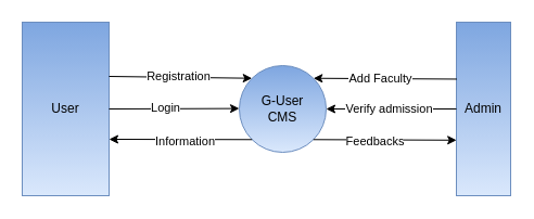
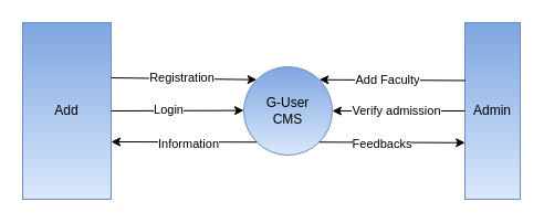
  <mxCell id="0" />
  <mxCell id="1" parent="0" />
- <mxCell id="2" value="User" style="html=1;dashed=0;whiteSpace=wrap;fillColor=#dae8fc;gradientColor=#7ea6e0;strokeColor=#6c8ebf;gradientDirection=north;" vertex="1" parent="1"><mxGeometry x="20" y="20" width="80" height="160" as="geometry" /></mxCell>
+ <mxCell id="2" value="Add" style="html=1;dashed=0;whiteSpace=wrap;fillColor=#dae8fc;gradientColor=#7ea6e0;strokeColor=#6c8ebf;gradientDirection=north;" vertex="1" parent="1"><mxGeometry x="20" y="20" width="80" height="160" as="geometry" /></mxCell>
  <mxCell id="3" value="G-User&lt;div&gt;CMS&lt;/div&gt;" style="shape=ellipse;html=1;dashed=0;whiteSpace=wrap;aspect=fixed;perimeter=ellipsePerimeter;fillColor=#dae8fc;gradientColor=#7ea6e0;strokeColor=#6c8ebf;gradientDirection=north;" vertex="1" parent="1"><mxGeometry x="220" y="60" width="80" height="80" as="geometry" /></mxCell>
  <mxCell id="4" value="" style="endArrow=classic;html=1;rounded=0;entryX=0;entryY=0;entryDx=0;entryDy=0;" edge="1" parent="1" target="3"><mxGeometry width="50" height="50" relative="1" as="geometry"><mxPoint x="100" y="70" as="sourcePoint" /><mxPoint x="290" y="110" as="targetPoint" /></mxGeometry></mxCell>
  <mxCell id="5" value="Registration" style="edgeLabel;html=1;align=center;verticalAlign=middle;resizable=0;points=[];" vertex="1" connectable="0" parent="4"><mxGeometry x="-0.045" y="1" relative="1" as="geometry"><mxPoint as="offset" /></mxGeometry></mxCell>
  <mxCell id="6" value="" style="endArrow=classic;html=1;rounded=0;entryX=0.006;entryY=0.253;entryDx=0;entryDy=0;entryPerimeter=0;exitX=1;exitY=0.5;exitDx=0;exitDy=0;" edge="1" parent="1" source="2"><mxGeometry width="50" height="50" relative="1" as="geometry"><mxPoint x="100" y="99.62" as="sourcePoint" /><mxPoint x="220" y="99.62" as="targetPoint" /></mxGeometry></mxCell>
  <mxCell id="7" value="Login" style="edgeLabel;html=1;align=center;verticalAlign=middle;resizable=0;points=[];" vertex="1" connectable="0" parent="6"><mxGeometry x="-0.131" y="1" relative="1" as="geometry"><mxPoint as="offset" /></mxGeometry></mxCell>
  <mxCell id="8" value="" style="endArrow=classic;html=1;rounded=0;exitX=0;exitY=1;exitDx=0;exitDy=0;" edge="1" parent="1" source="3"><mxGeometry width="50" height="50" relative="1" as="geometry"><mxPoint x="220" y="120" as="sourcePoint" /><mxPoint x="100" y="128" as="targetPoint" /></mxGeometry></mxCell>
  <mxCell id="9" value="Information" style="edgeLabel;html=1;align=center;verticalAlign=middle;resizable=0;points=[];" vertex="1" connectable="0" parent="8"><mxGeometry x="-0.054" y="1" relative="1" as="geometry"><mxPoint as="offset" /></mxGeometry></mxCell>
  <mxCell id="10" value="Admin" style="html=1;dashed=0;whiteSpace=wrap;fillColor=#dae8fc;gradientColor=#7ea6e0;strokeColor=#6c8ebf;gradientDirection=north;" vertex="1" parent="1"><mxGeometry x="420" y="20" width="50" height="160" as="geometry" /></mxCell>
  <mxCell id="11" value="" style="endArrow=classic;html=1;rounded=0;exitX=0.009;exitY=0.328;exitDx=0;exitDy=0;entryX=1;entryY=0;entryDx=0;entryDy=0;exitPerimeter=0;" edge="1" parent="1" source="10" target="3"><mxGeometry width="50" height="50" relative="1" as="geometry"><mxPoint x="300" y="150" as="sourcePoint" /><mxPoint x="300" y="80" as="targetPoint" /></mxGeometry></mxCell>
  <mxCell id="12" value="Add Faculty" style="edgeLabel;html=1;align=center;verticalAlign=middle;resizable=0;points=[];" vertex="1" connectable="0" parent="11"><mxGeometry x="0.08" y="-1" relative="1" as="geometry"><mxPoint as="offset" /></mxGeometry></mxCell>
  <mxCell id="13" value="" style="endArrow=classic;html=1;rounded=0;exitX=0;exitY=0.5;exitDx=0;exitDy=0;entryX=1;entryY=0.5;entryDx=0;entryDy=0;" edge="1" parent="1" source="10" target="3"><mxGeometry width="50" height="50" relative="1" as="geometry"><mxPoint x="300" y="150" as="sourcePoint" /><mxPoint x="310" y="100" as="targetPoint" /></mxGeometry></mxCell>
  <mxCell id="14" value="Verify admission" style="edgeLabel;html=1;align=center;verticalAlign=middle;resizable=0;points=[];" vertex="1" connectable="0" parent="13"><mxGeometry x="0.054" y="-1" relative="1" as="geometry"><mxPoint as="offset" /></mxGeometry></mxCell>
  <mxCell id="15" value="" style="endArrow=classic;html=1;rounded=0;entryX=0.003;entryY=0.68;entryDx=0;entryDy=0;exitX=1;exitY=1;exitDx=0;exitDy=0;entryPerimeter=0;" edge="1" parent="1" source="3" target="10"><mxGeometry width="50" height="50" relative="1" as="geometry"><mxPoint x="300" y="120" as="sourcePoint" /><mxPoint x="450" y="210" as="targetPoint" /></mxGeometry></mxCell>
  <mxCell id="16" value="Feedbacks" style="edgeLabel;html=1;align=center;verticalAlign=middle;resizable=0;points=[];" vertex="1" connectable="0" parent="15"><mxGeometry x="-0.144" y="-1" relative="1" as="geometry"><mxPoint as="offset" /></mxGeometry></mxCell>
